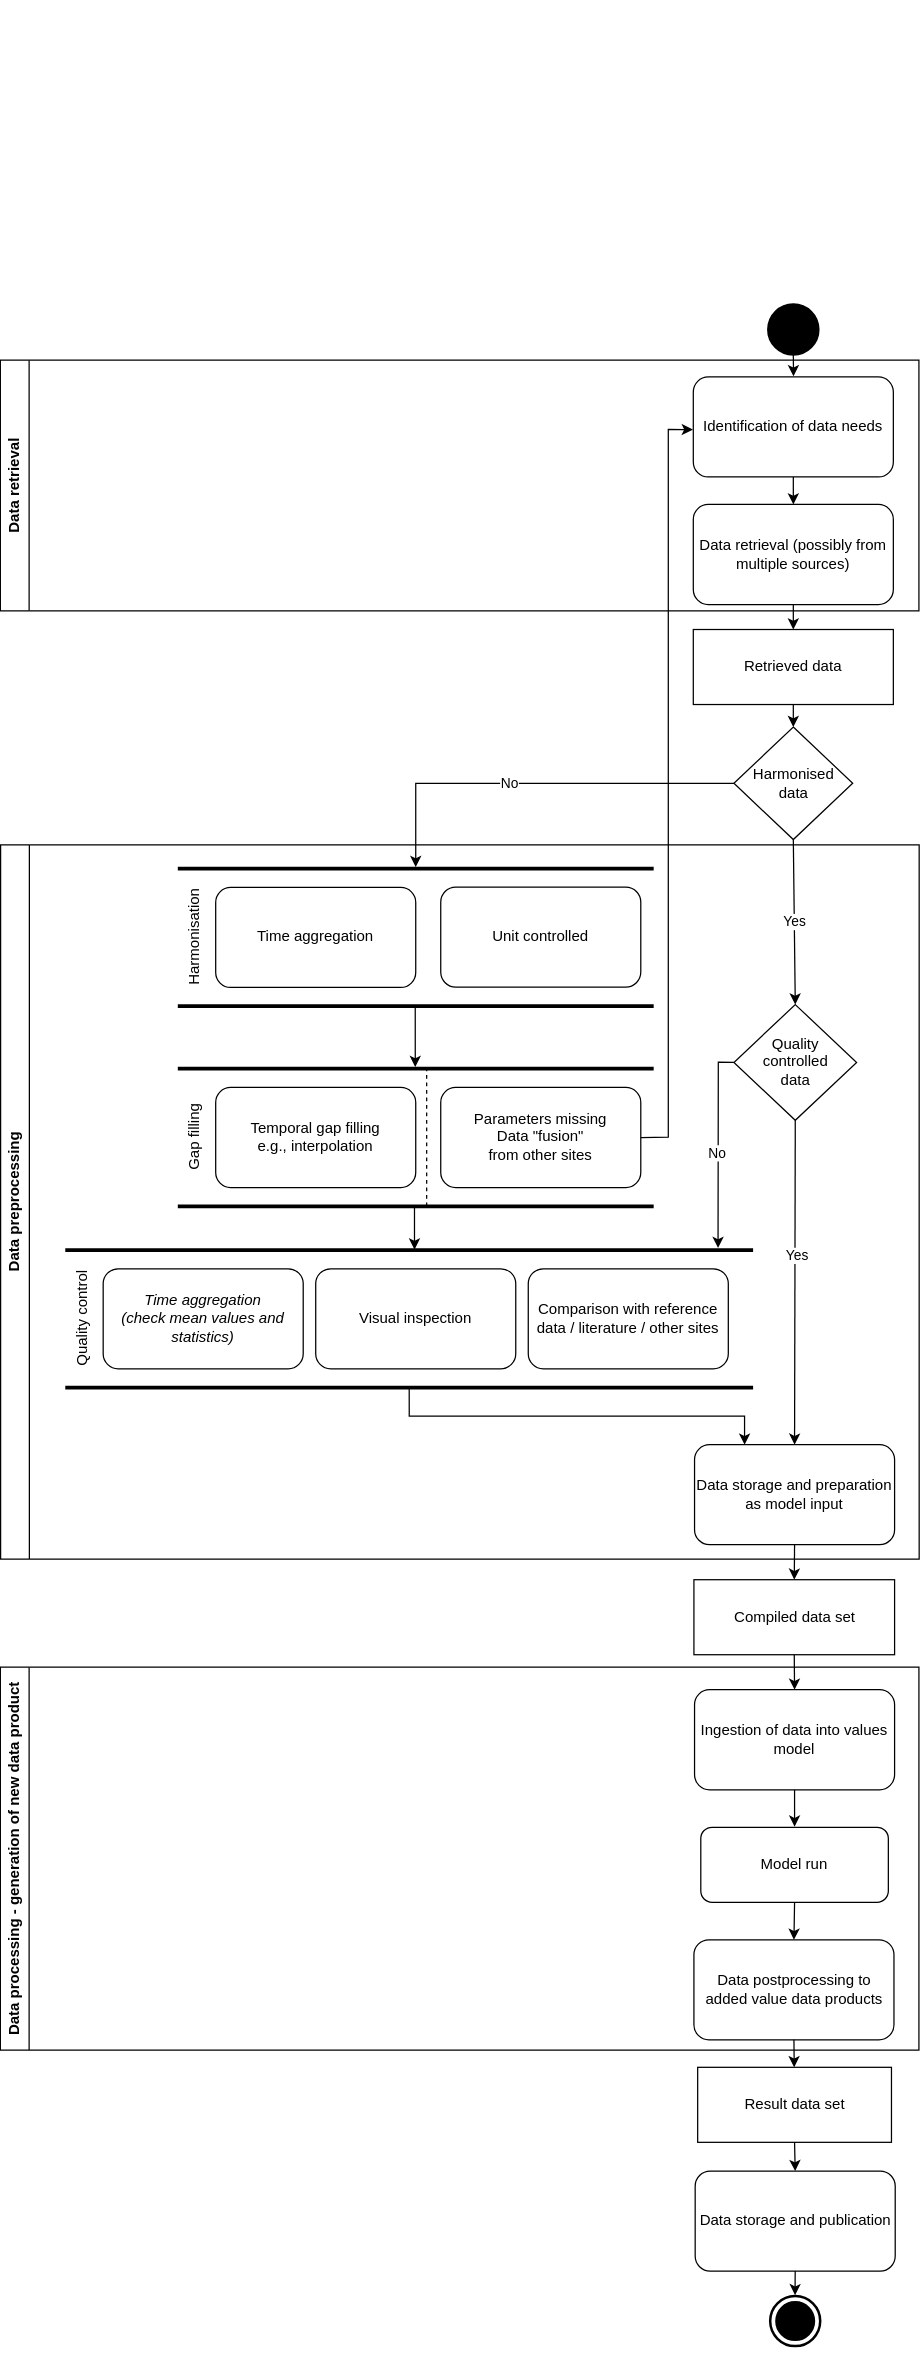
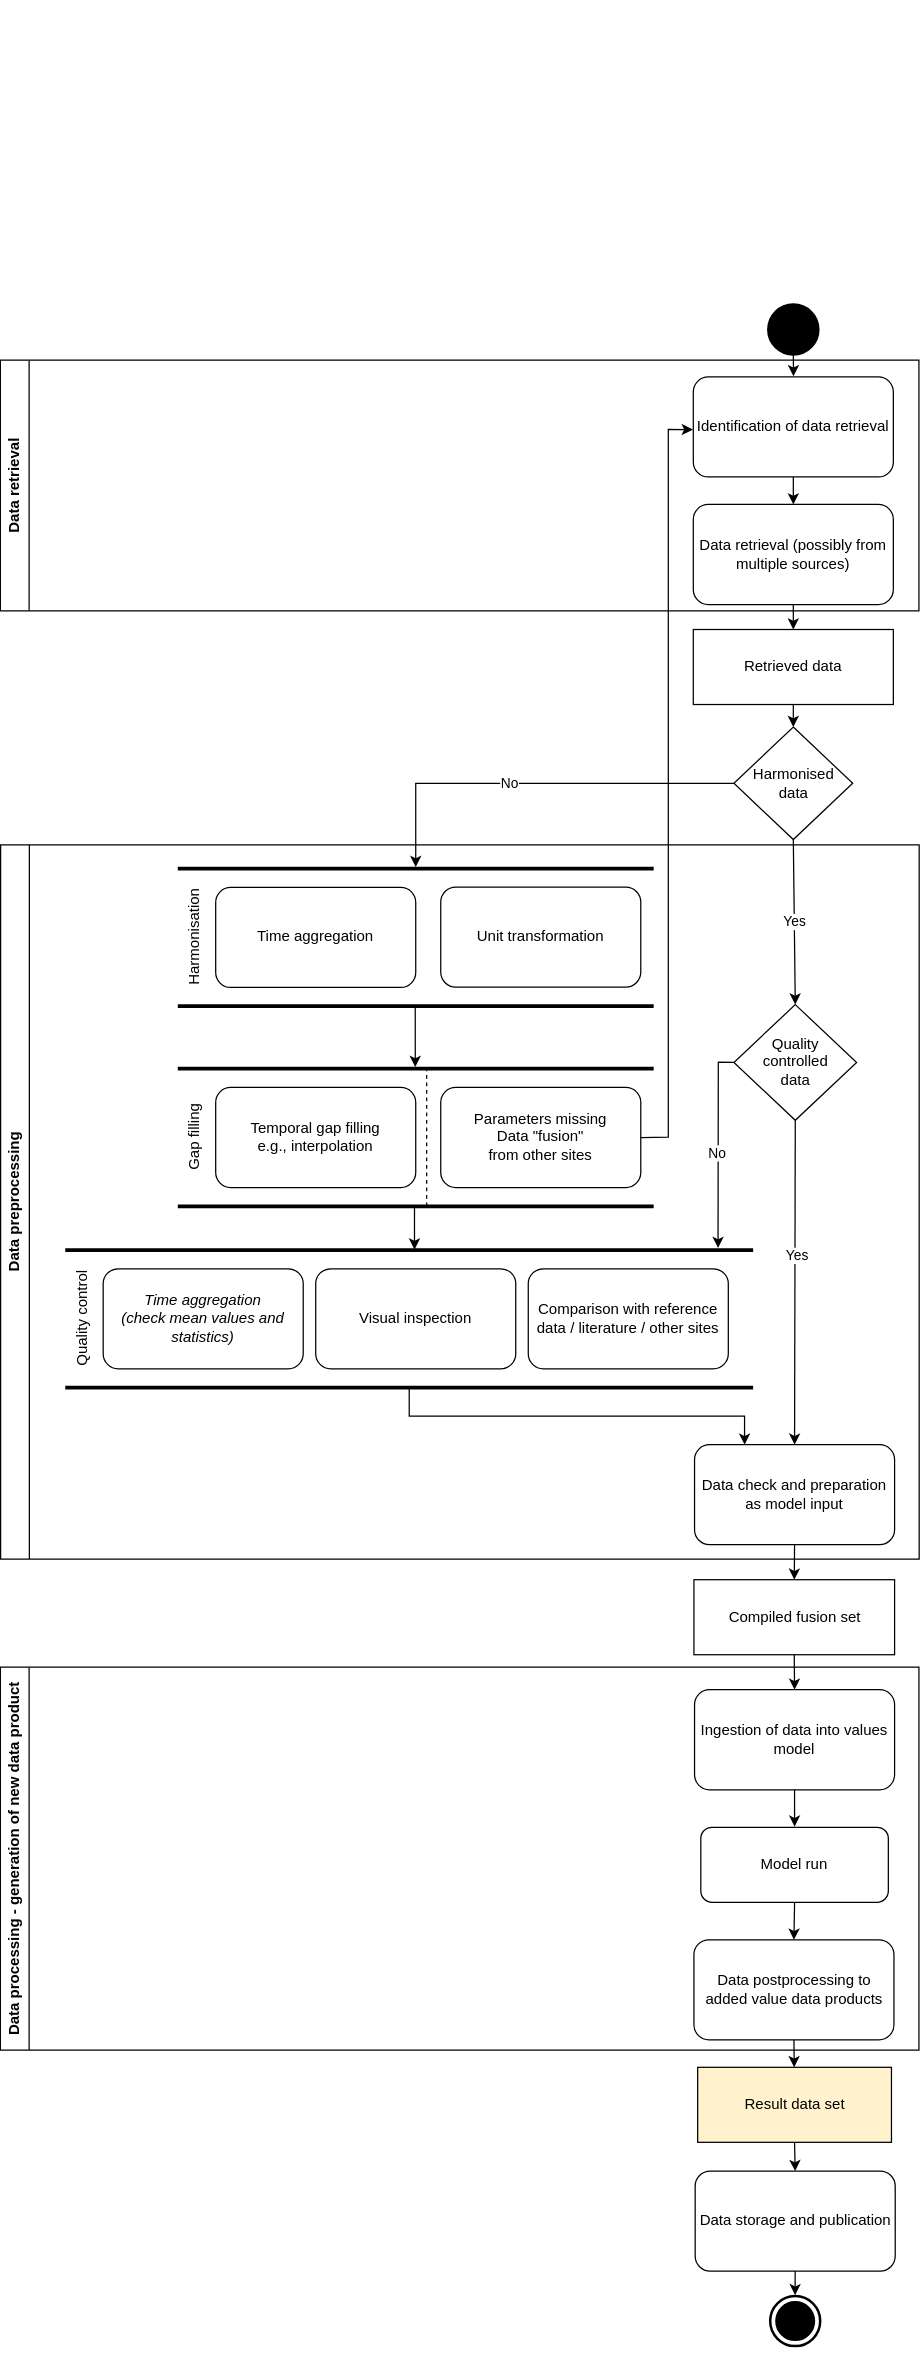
  <mxCell id="0" />
  <mxCell id="1" parent="0" />
  <mxCell id="2" style="edgeStyle=orthogonalEdgeStyle;rounded=0;orthogonalLoop=1;jettySize=auto;html=1;exitX=0.5;exitY=1;exitDx=0;exitDy=0;entryX=0.501;entryY=-0.006;entryDx=0;entryDy=0;entryPerimeter=0;" parent="1" source="3" target="5" edge="1"><mxGeometry relative="1" as="geometry"><Array as="points" /></mxGeometry></mxCell>
  <mxCell id="3" value="" style="shape=ellipse;html=1;fillColor=strokeColor;strokeWidth=2;verticalLabelPosition=bottom;verticalAlignment=top;perimeter=ellipsePerimeter;" parent="1" vertex="1"><mxGeometry x="553" y="243" width="40" height="40" as="geometry" /></mxCell>
  <mxCell id="4" style="edgeStyle=orthogonalEdgeStyle;rounded=0;orthogonalLoop=1;jettySize=auto;html=1;exitX=0.5;exitY=1;exitDx=0;exitDy=0;" parent="1" source="5" target="9" edge="1"><mxGeometry relative="1" as="geometry" /></mxCell>
- <mxCell id="5" value="Identification of data needs" style="shape=rect;html=1;rounded=1;whiteSpace=wrap;align=center;" parent="1" vertex="1"><mxGeometry x="493" y="301" width="160" height="80" as="geometry" /></mxCell>
+ <mxCell id="5" value="Identification of data retrieval" style="shape=rect;html=1;rounded=1;whiteSpace=wrap;align=center;" parent="1" vertex="1"><mxGeometry x="493" y="301" width="160" height="80" as="geometry" /></mxCell>
  <mxCell id="6" style="edgeStyle=orthogonalEdgeStyle;rounded=0;orthogonalLoop=1;jettySize=auto;html=1;exitX=0.5;exitY=1;exitDx=0;exitDy=0;entryX=0.5;entryY=1;entryDx=0;entryDy=0;" parent="1" edge="1"><mxGeometry relative="1" as="geometry"><mxPoint x="481" y="659" as="targetPoint" /><mxPoint x="481" y="659" as="sourcePoint" /></mxGeometry></mxCell>
  <mxCell id="7" style="edgeStyle=orthogonalEdgeStyle;rounded=0;orthogonalLoop=1;jettySize=auto;html=1;exitX=0;exitY=0.5;exitDx=0;exitDy=0;entryX=1.012;entryY=0.5;entryDx=0;entryDy=0;entryPerimeter=0;" parent="1" source="26" target="14" edge="1"><mxGeometry relative="1" as="geometry"><mxPoint x="256" y="692" as="targetPoint" /><mxPoint x="256" y="669" as="sourcePoint" /></mxGeometry></mxCell>
  <mxCell id="8" value="No" style="edgeLabel;html=1;align=center;verticalAlign=middle;resizable=0;points=[];" parent="7" connectable="0" vertex="1"><mxGeometry x="0.122" y="-1" relative="1" as="geometry"><mxPoint as="offset" /></mxGeometry></mxCell>
  <mxCell id="9" value="Data retrieval (possibly from multiple sources)" style="shape=rect;html=1;rounded=1;whiteSpace=wrap;align=center;" parent="1" vertex="1"><mxGeometry x="493" y="403" width="160" height="80" as="geometry" /></mxCell>
  <mxCell id="10" value="Time aggregation" style="shape=rect;html=1;rounded=1;whiteSpace=wrap;align=center;" parent="1" vertex="1"><mxGeometry x="111" y="709.31" width="160" height="80" as="geometry" /></mxCell>
  <mxCell id="11" value="&lt;div&gt;Temporal gap filling&lt;/div&gt;&lt;div&gt;e.g., interpolation&lt;br&gt;&lt;/div&gt;" style="shape=rect;html=1;rounded=1;whiteSpace=wrap;align=center;" parent="1" vertex="1"><mxGeometry x="111" y="869.31" width="160" height="80" as="geometry" /></mxCell>
  <mxCell id="12" value="" style="edgeStyle=orthogonalEdgeStyle;rounded=0;orthogonalLoop=1;jettySize=auto;html=1;exitX=0.002;exitY=0.507;exitDx=0;exitDy=0;exitPerimeter=0;entryX=1.012;entryY=0.499;entryDx=0;entryDy=0;entryPerimeter=0;" parent="1" source="14" target="20" edge="1"><mxGeometry relative="1" as="geometry"><mxPoint x="271" y="809" as="sourcePoint" /><Array as="points"><mxPoint x="271" y="804" /></Array></mxGeometry></mxCell>
- <mxCell id="13" value="Unit controlled" style="shape=rect;html=1;rounded=1;whiteSpace=wrap;align=center;" parent="1" vertex="1"><mxGeometry x="291" y="709" width="160" height="80" as="geometry" /></mxCell>
+ <mxCell id="13" value="Unit transformation" style="shape=rect;html=1;rounded=1;whiteSpace=wrap;align=center;" parent="1" vertex="1"><mxGeometry x="291" y="709" width="160" height="80" as="geometry" /></mxCell>
  <mxCell id="14" value="Harmonisation" style="html=1;shape=mxgraph.sysml.actPart;strokeWidth=3;verticalAlign=top;rotation=-90;whiteSpace=wrap;" parent="1" vertex="1"><mxGeometry x="216" y="559" width="110" height="380.62" as="geometry" /></mxCell>
  <mxCell id="15" value="&lt;i&gt;Time aggregation&lt;br&gt;(check mean values and statistics)&lt;br&gt;&lt;/i&gt;" style="shape=rect;html=1;rounded=1;whiteSpace=wrap;align=center;" parent="1" vertex="1"><mxGeometry x="21" y="1014.31" width="160" height="80" as="geometry" /></mxCell>
  <mxCell id="16" style="edgeStyle=orthogonalEdgeStyle;rounded=0;orthogonalLoop=1;jettySize=auto;html=1;exitX=-0.01;exitY=0.5;exitDx=0;exitDy=0;entryX=0.25;entryY=0;entryDx=0;entryDy=0;exitPerimeter=0;" parent="1" source="22" target="18" edge="1"><mxGeometry relative="1" as="geometry" /></mxCell>
  <mxCell id="17" value="Visual inspection" style="shape=rect;html=1;rounded=1;whiteSpace=wrap;align=center;" parent="1" vertex="1"><mxGeometry x="191" y="1014.31" width="160" height="80" as="geometry" /></mxCell>
- <mxCell id="18" value="Data storage and preparation as model input" style="shape=rect;html=1;rounded=1;whiteSpace=wrap;align=center;" parent="1" vertex="1"><mxGeometry x="494" y="1155" width="160" height="80" as="geometry" /></mxCell>
+ <mxCell id="18" value="Data check and preparation as model input" style="shape=rect;html=1;rounded=1;whiteSpace=wrap;align=center;" parent="1" vertex="1"><mxGeometry x="494" y="1155" width="160" height="80" as="geometry" /></mxCell>
  <mxCell id="19" value="" style="html=1;shape=mxgraph.sysml.actFinal;strokeWidth=2;verticalLabelPosition=bottom;verticalAlignment=top;" parent="1" vertex="1"><mxGeometry x="554.5" y="1836" width="40" height="40" as="geometry" /></mxCell>
  <mxCell id="20" value="Gap filling" style="html=1;shape=mxgraph.sysml.actPart;strokeWidth=3;verticalAlign=top;rotation=-90;whiteSpace=wrap;" parent="1" vertex="1"><mxGeometry x="216" y="719" width="110" height="380.62" as="geometry" /></mxCell>
  <mxCell id="21" value="&lt;div&gt;Parameters missing&lt;br&gt;&lt;/div&gt;&lt;div&gt;Data &quot;fusion&quot;&lt;/div&gt;&lt;div&gt;from other sites&lt;br&gt;&lt;/div&gt;" style="shape=rect;html=1;rounded=1;whiteSpace=wrap;align=center;" parent="1" vertex="1"><mxGeometry x="291" y="869.31" width="160" height="80" as="geometry" /></mxCell>
  <mxCell id="22" value="Quality control" style="html=1;shape=mxgraph.sysml.actPart;strokeWidth=3;verticalAlign=top;rotation=-90;whiteSpace=wrap;" parent="1" vertex="1"><mxGeometry x="210.77" y="779.23" width="110" height="550.15" as="geometry" /></mxCell>
  <mxCell id="23" value="Comparison with reference data / literature / other sites" style="shape=rect;html=1;rounded=1;whiteSpace=wrap;align=center;" parent="1" vertex="1"><mxGeometry x="361" y="1014.31" width="160" height="80" as="geometry" /></mxCell>
  <mxCell id="24" value="" style="edgeStyle=orthogonalEdgeStyle;rounded=0;orthogonalLoop=1;jettySize=auto;html=1;exitX=-0.007;exitY=0.503;exitDx=0;exitDy=0;exitPerimeter=0;" parent="1" source="20" edge="1"><mxGeometry relative="1" as="geometry"><mxPoint x="272.5" y="965.31" as="sourcePoint" /><Array as="points"><mxPoint x="270" y="965" /><mxPoint x="270" y="979" /><mxPoint x="270" y="979" /></Array><mxPoint x="270" y="999" as="targetPoint" /></mxGeometry></mxCell>
  <mxCell id="25" style="edgeStyle=orthogonalEdgeStyle;rounded=0;orthogonalLoop=1;jettySize=auto;html=1;" parent="1" edge="1"><mxGeometry relative="1" as="geometry"><mxPoint x="573" y="503" as="targetPoint" /><mxPoint x="573" y="483" as="sourcePoint" /></mxGeometry></mxCell>
  <mxCell id="26" value="&lt;div&gt;Harmonised&lt;/div&gt;&lt;div&gt;data&lt;/div&gt;" style="rhombus;whiteSpace=wrap;html=1;" parent="1" vertex="1"><mxGeometry x="525.5" y="581" width="95" height="90" as="geometry" /></mxCell>
  <mxCell id="27" value="" style="endArrow=none;dashed=1;html=1;rounded=0;entryX=1.001;entryY=0.523;entryDx=0;entryDy=0;entryPerimeter=0;exitX=0;exitY=0.523;exitDx=0;exitDy=0;exitPerimeter=0;" parent="1" source="20" target="20" edge="1"><mxGeometry width="50" height="50" relative="1" as="geometry"><mxPoint x="228" y="825" as="sourcePoint" /><mxPoint x="278" y="775" as="targetPoint" /></mxGeometry></mxCell>
  <mxCell id="28" value="" style="endArrow=classic;html=1;rounded=0;exitX=1;exitY=0.5;exitDx=0;exitDy=0;entryX=-0.002;entryY=0.526;entryDx=0;entryDy=0;entryPerimeter=0;" parent="1" source="21" target="5" edge="1"><mxGeometry width="50" height="50" relative="1" as="geometry"><mxPoint x="203" y="753" as="sourcePoint" /><mxPoint x="253" y="703" as="targetPoint" /><Array as="points"><mxPoint x="473" y="909" /><mxPoint x="473" y="343" /></Array></mxGeometry></mxCell>
  <mxCell id="29" value="Data postprocessing to added value data products" style="shape=rect;html=1;rounded=1;whiteSpace=wrap;align=center;" parent="1" vertex="1"><mxGeometry x="493.5" y="1551" width="160" height="80" as="geometry" /></mxCell>
  <mxCell id="30" value="Model run" style="rounded=1;whiteSpace=wrap;html=1;" parent="1" vertex="1"><mxGeometry x="499" y="1461" width="150" height="60" as="geometry" /></mxCell>
  <mxCell id="31" value="Ingestion of data into values model" style="shape=rect;html=1;rounded=1;whiteSpace=wrap;align=center;" parent="1" vertex="1"><mxGeometry x="494" y="1351" width="160" height="80" as="geometry" /></mxCell>
  <mxCell id="32" value="" style="endArrow=classic;html=1;rounded=0;exitX=0.5;exitY=1;exitDx=0;exitDy=0;entryX=0.5;entryY=-0.008;entryDx=0;entryDy=0;entryPerimeter=0;" parent="1" source="31" target="30" edge="1"><mxGeometry width="50" height="50" relative="1" as="geometry"><mxPoint x="547" y="1461" as="sourcePoint" /><mxPoint x="597" y="1411" as="targetPoint" /></mxGeometry></mxCell>
  <mxCell id="33" value="" style="endArrow=classic;html=1;rounded=0;exitX=0.5;exitY=1;exitDx=0;exitDy=0;entryX=0.5;entryY=0;entryDx=0;entryDy=0;" parent="1" source="30" target="29" edge="1"><mxGeometry width="50" height="50" relative="1" as="geometry"><mxPoint x="467" y="1531" as="sourcePoint" /><mxPoint x="517" y="1481" as="targetPoint" /></mxGeometry></mxCell>
  <mxCell id="34" value="Data storage and publication" style="shape=rect;html=1;rounded=1;whiteSpace=wrap;align=center;" parent="1" vertex="1"><mxGeometry x="494.5" y="1736" width="160" height="80" as="geometry" /></mxCell>
  <mxCell id="35" value="" style="endArrow=classic;html=1;rounded=0;exitX=0.5;exitY=1;exitDx=0;exitDy=0;" parent="1" source="29" target="42" edge="1"><mxGeometry width="50" height="50" relative="1" as="geometry"><mxPoint x="467" y="1661" as="sourcePoint" /><mxPoint x="517" y="1611" as="targetPoint" /></mxGeometry></mxCell>
  <mxCell id="36" value="" style="endArrow=classic;html=1;rounded=0;exitX=0.5;exitY=1;exitDx=0;exitDy=0;entryX=0.497;entryY=-0.019;entryDx=0;entryDy=0;entryPerimeter=0;" parent="1" source="34" target="19" edge="1"><mxGeometry width="50" height="50" relative="1" as="geometry"><mxPoint x="468" y="1826" as="sourcePoint" /><mxPoint x="518" y="1776" as="targetPoint" /></mxGeometry></mxCell>
  <mxCell id="37" value="Retrieved data" style="rounded=0;whiteSpace=wrap;html=1;" parent="1" vertex="1"><mxGeometry x="493" y="503" width="160" height="60" as="geometry" /></mxCell>
  <mxCell id="38" value="" style="endArrow=classic;html=1;rounded=0;exitX=0.5;exitY=1;exitDx=0;exitDy=0;entryX=0.5;entryY=0;entryDx=0;entryDy=0;" parent="1" source="37" target="26" edge="1"><mxGeometry width="50" height="50" relative="1" as="geometry"><mxPoint x="433" y="493" as="sourcePoint" /><mxPoint x="483" y="443" as="targetPoint" /></mxGeometry></mxCell>
- <mxCell id="39" value="Compiled data set" style="rounded=0;whiteSpace=wrap;html=1;" parent="1" vertex="1"><mxGeometry x="493.5" y="1263" width="160.5" height="60" as="geometry" /></mxCell>
+ <mxCell id="39" value="Compiled fusion set" style="rounded=0;whiteSpace=wrap;html=1;" parent="1" vertex="1"><mxGeometry x="493.5" y="1263" width="160.5" height="60" as="geometry" /></mxCell>
  <mxCell id="40" value="" style="endArrow=classic;html=1;rounded=0;exitX=0.5;exitY=1;exitDx=0;exitDy=0;entryX=0.5;entryY=0;entryDx=0;entryDy=0;" parent="1" source="18" target="39" edge="1"><mxGeometry width="50" height="50" relative="1" as="geometry"><mxPoint x="617" y="1383" as="sourcePoint" /><mxPoint x="667" y="1333" as="targetPoint" /></mxGeometry></mxCell>
  <mxCell id="41" value="" style="endArrow=classic;html=1;rounded=0;exitX=0.5;exitY=1;exitDx=0;exitDy=0;entryX=0.5;entryY=0;entryDx=0;entryDy=0;" parent="1" source="39" target="31" edge="1"><mxGeometry width="50" height="50" relative="1" as="geometry"><mxPoint x="637" y="1303" as="sourcePoint" /><mxPoint x="687" y="1253" as="targetPoint" /></mxGeometry></mxCell>
- <mxCell id="42" value="Result data set" style="rounded=0;whiteSpace=wrap;html=1;" parent="1" vertex="1"><mxGeometry x="496.5" y="1653" width="155" height="60" as="geometry" /></mxCell>
+ <mxCell id="42" value="Result data set" style="rounded=0;whiteSpace=wrap;html=1;fillColor=#fff2cc;" parent="1" vertex="1"><mxGeometry x="496.5" y="1653" width="155" height="60" as="geometry" /></mxCell>
  <mxCell id="43" value="" style="endArrow=classic;html=1;rounded=0;exitX=0.5;exitY=1;exitDx=0;exitDy=0;entryX=0.5;entryY=0;entryDx=0;entryDy=0;" parent="1" source="42" target="34" edge="1"><mxGeometry width="50" height="50" relative="1" as="geometry"><mxPoint x="557" y="1723" as="sourcePoint" /><mxPoint x="607" y="1673" as="targetPoint" /></mxGeometry></mxCell>
  <mxCell id="44" value="Yes" style="endArrow=classic;html=1;rounded=0;exitX=0.5;exitY=1;exitDx=0;exitDy=0;entryX=0.5;entryY=0;entryDx=0;entryDy=0;" parent="1" source="26" target="47" edge="1"><mxGeometry width="50" height="50" relative="1" as="geometry"><mxPoint x="588" y="671" as="sourcePoint" /><mxPoint x="498" y="953" as="targetPoint" /></mxGeometry></mxCell>
  <mxCell id="45" value="Data retrieval" style="swimlane;whiteSpace=wrap;html=1;rotation=-90;" parent="1" vertex="1"><mxGeometry x="205.93" y="20.46" width="200.38" height="734.69" as="geometry"><mxRectangle x="-14.06" y="290" width="100" height="30" as="alternateBounds" /></mxGeometry></mxCell>
  <mxCell id="46" value="Data preprocessing " style="swimlane;whiteSpace=wrap;html=1;rotation=-90;startSize=23;" parent="1" vertex="1"><mxGeometry x="20.63" y="593.56" width="571.37" height="734.69" as="geometry"><mxRectangle x="240" y="72" width="100" height="30" as="alternateBounds" /></mxGeometry></mxCell>
  <mxCell id="47" value="&lt;div&gt;Quality&lt;/div&gt;&lt;div&gt;controlled&lt;/div&gt;&lt;div&gt;data&lt;/div&gt;" style="rhombus;whiteSpace=wrap;html=1;" parent="46" vertex="1"><mxGeometry x="504.87" y="209.44" width="98.13" height="92.56" as="geometry" /></mxCell>
  <mxCell id="48" value="&lt;div&gt;Data processing - generation of new data product&lt;/div&gt;" style="swimlane;whiteSpace=wrap;html=1;rotation=-90;startSize=23;" parent="1" vertex="1"><mxGeometry x="152.97" y="1118.78" width="306.29" height="734.69" as="geometry"><mxRectangle x="240" y="72" width="100" height="30" as="alternateBounds" /></mxGeometry></mxCell>
  <mxCell id="49" value="" style="endArrow=classic;html=1;rounded=0;exitX=0;exitY=0.5;exitDx=0;exitDy=0;entryX=1.015;entryY=0.949;entryDx=0;entryDy=0;entryPerimeter=0;" parent="1" source="47" target="22" edge="1"><mxGeometry width="50" height="50" relative="1" as="geometry"><mxPoint x="623" y="963" as="sourcePoint" /><mxPoint x="673" y="913" as="targetPoint" /><Array as="points"><mxPoint x="513" y="849" /></Array></mxGeometry></mxCell>
  <mxCell id="50" value="No" style="edgeLabel;html=1;align=center;verticalAlign=middle;resizable=0;points=[];" parent="49" connectable="0" vertex="1"><mxGeometry x="0.049" y="-1" relative="1" as="geometry"><mxPoint as="offset" /></mxGeometry></mxCell>
  <mxCell id="51" value="" style="endArrow=classic;html=1;rounded=0;exitX=0.5;exitY=1;exitDx=0;exitDy=0;entryX=0.5;entryY=0;entryDx=0;entryDy=0;" parent="1" source="47" target="18" edge="1"><mxGeometry width="50" height="50" relative="1" as="geometry"><mxPoint x="523" y="1003" as="sourcePoint" /><mxPoint x="573" y="953" as="targetPoint" /></mxGeometry></mxCell>
  <mxCell id="52" value="Yes" style="edgeLabel;html=1;align=center;verticalAlign=middle;resizable=0;points=[];" parent="51" connectable="0" vertex="1"><mxGeometry x="-0.164" y="1" relative="1" as="geometry"><mxPoint as="offset" /></mxGeometry></mxCell>
